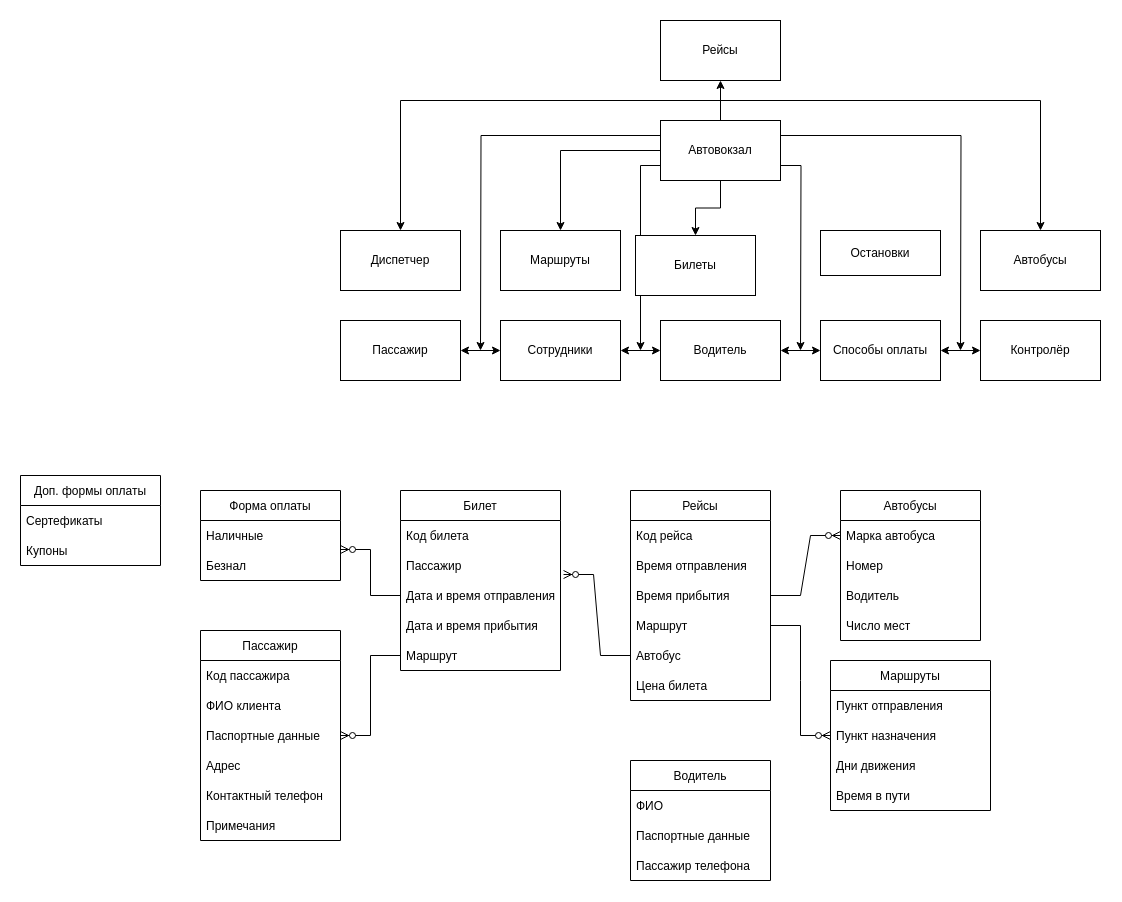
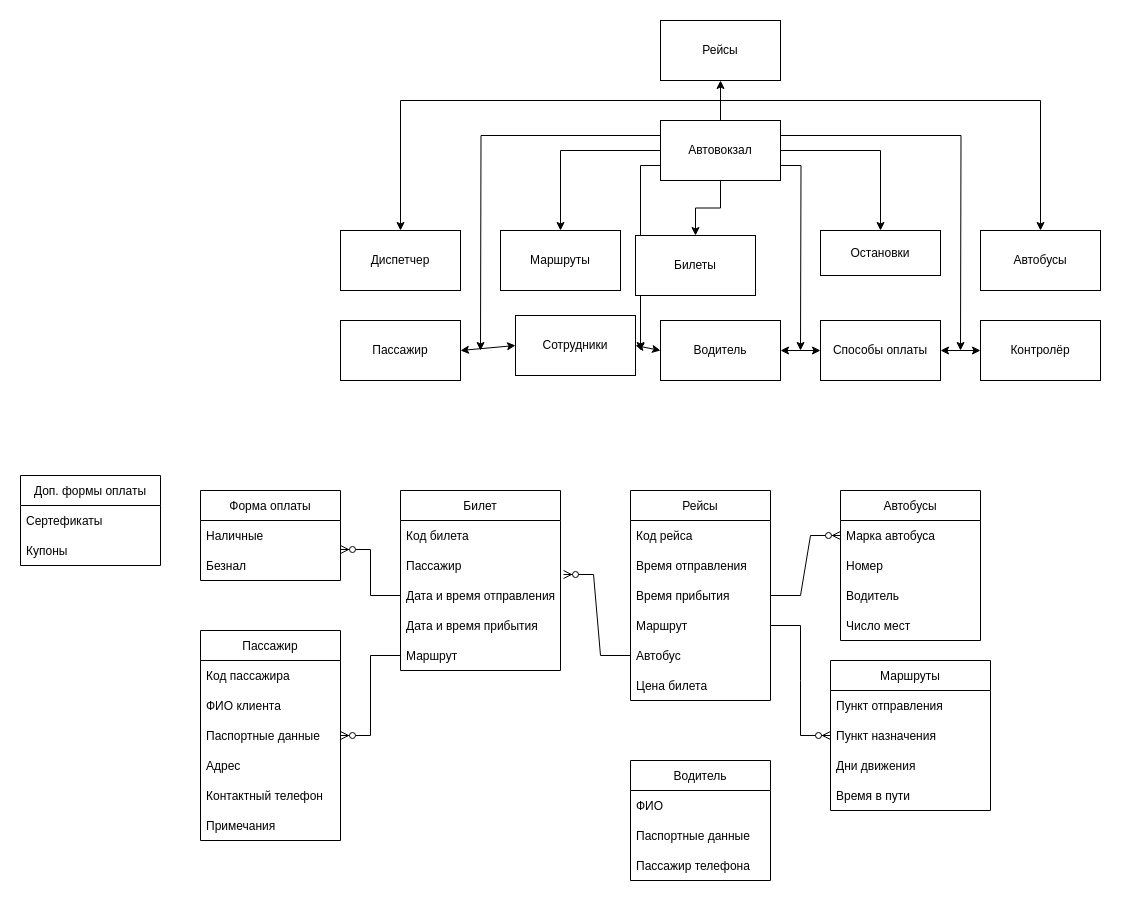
  <mxCell id="0" />
  <mxCell id="1" parent="0" />
  <mxCell id="2" style="edgeStyle=orthogonalEdgeStyle;rounded=0;orthogonalLoop=1;jettySize=auto;html=1;" parent="1" source="12" target="14" edge="1"><mxGeometry relative="1" as="geometry" /></mxCell>
+ <mxCell id="3" style="edgeStyle=orthogonalEdgeStyle;rounded=0;orthogonalLoop=1;jettySize=auto;html=1;exitX=1;exitY=0.5;exitDx=0;exitDy=0;entryX=0.5;entryY=0;entryDx=0;entryDy=0;" parent="1" source="12" target="15" edge="1"><mxGeometry relative="1" as="geometry" /></mxCell>
  <mxCell id="4" style="edgeStyle=orthogonalEdgeStyle;rounded=0;orthogonalLoop=1;jettySize=auto;html=1;exitX=0.5;exitY=0;exitDx=0;exitDy=0;entryX=0.5;entryY=0;entryDx=0;entryDy=0;" parent="1" source="12" target="16" edge="1"><mxGeometry relative="1" as="geometry" /></mxCell>
  <mxCell id="5" style="edgeStyle=orthogonalEdgeStyle;rounded=0;orthogonalLoop=1;jettySize=auto;html=1;exitX=0.5;exitY=0;exitDx=0;exitDy=0;entryX=0.5;entryY=0;entryDx=0;entryDy=0;" parent="1" source="12" target="17" edge="1"><mxGeometry relative="1" as="geometry" /></mxCell>
  <mxCell id="6" style="edgeStyle=orthogonalEdgeStyle;rounded=0;orthogonalLoop=1;jettySize=auto;html=1;exitX=0;exitY=0.25;exitDx=0;exitDy=0;" parent="1" source="12" edge="1"><mxGeometry relative="1" as="geometry"><mxPoint x="480" y="350" as="targetPoint" /></mxGeometry></mxCell>
  <mxCell id="7" style="edgeStyle=orthogonalEdgeStyle;rounded=0;orthogonalLoop=1;jettySize=auto;html=1;exitX=0;exitY=0.75;exitDx=0;exitDy=0;" parent="1" source="12" edge="1"><mxGeometry relative="1" as="geometry"><mxPoint x="640" y="350" as="targetPoint" /></mxGeometry></mxCell>
  <mxCell id="8" style="edgeStyle=orthogonalEdgeStyle;rounded=0;orthogonalLoop=1;jettySize=auto;html=1;exitX=1;exitY=0.75;exitDx=0;exitDy=0;" parent="1" source="12" edge="1"><mxGeometry relative="1" as="geometry"><mxPoint x="800" y="350" as="targetPoint" /></mxGeometry></mxCell>
  <mxCell id="9" style="edgeStyle=orthogonalEdgeStyle;rounded=0;orthogonalLoop=1;jettySize=auto;html=1;exitX=1;exitY=0.25;exitDx=0;exitDy=0;" parent="1" source="12" edge="1"><mxGeometry relative="1" as="geometry"><mxPoint x="960" y="350" as="targetPoint" /></mxGeometry></mxCell>
  <mxCell id="10" style="edgeStyle=orthogonalEdgeStyle;rounded=0;orthogonalLoop=1;jettySize=auto;html=1;exitX=0.5;exitY=0;exitDx=0;exitDy=0;entryX=0.5;entryY=1;entryDx=0;entryDy=0;" parent="1" source="12" target="13" edge="1"><mxGeometry relative="1" as="geometry" /></mxCell>
  <mxCell id="11" style="edgeStyle=orthogonalEdgeStyle;rounded=0;orthogonalLoop=1;jettySize=auto;html=1;exitX=0.5;exitY=1;exitDx=0;exitDy=0;entryX=0.5;entryY=0;entryDx=0;entryDy=0;" parent="1" source="12" target="19" edge="1"><mxGeometry relative="1" as="geometry" /></mxCell>
  <mxCell id="12" value="Автовокзал" style="rounded=0;whiteSpace=wrap;html=1;" parent="1" vertex="1"><mxGeometry x="660" y="120" width="120" height="60" as="geometry" /></mxCell>
  <mxCell id="13" value="Рейсы" style="rounded=0;whiteSpace=wrap;html=1;" parent="1" vertex="1"><mxGeometry x="660" y="20" width="120" height="60" as="geometry" /></mxCell>
  <mxCell id="14" value="Маршруты" style="rounded=0;whiteSpace=wrap;html=1;" parent="1" vertex="1"><mxGeometry x="500" y="230" width="120" height="60" as="geometry" /></mxCell>
  <mxCell id="15" value="Остановки" style="rounded=0;whiteSpace=wrap;html=1;" parent="1" vertex="1"><mxGeometry x="820" y="230" width="120" height="45" as="geometry" /></mxCell>
  <mxCell id="16" value="Диспетчер" style="rounded=0;whiteSpace=wrap;html=1;" parent="1" vertex="1"><mxGeometry x="340" y="230" width="120" height="60" as="geometry" /></mxCell>
  <mxCell id="17" value="Автобусы" style="rounded=0;whiteSpace=wrap;html=1;" parent="1" vertex="1"><mxGeometry x="980" y="230" width="120" height="60" as="geometry" /></mxCell>
  <mxCell id="18" value="Способы оплаты" style="rounded=0;whiteSpace=wrap;html=1;" parent="1" vertex="1"><mxGeometry x="820" y="320" width="120" height="60" as="geometry" /></mxCell>
  <mxCell id="19" value="Билеты" style="rounded=0;whiteSpace=wrap;html=1;" parent="1" vertex="1"><mxGeometry x="635" y="235" width="120" height="60" as="geometry" /></mxCell>
  <mxCell id="20" value="Пассажир" style="rounded=0;whiteSpace=wrap;html=1;" parent="1" vertex="1"><mxGeometry x="340" y="320" width="120" height="60" as="geometry" /></mxCell>
- <mxCell id="21" value="Сотрудники" style="rounded=0;whiteSpace=wrap;html=1;" parent="1" vertex="1"><mxGeometry x="500" y="320" width="120" height="60" as="geometry" /></mxCell>
+ <mxCell id="21" value="Сотрудники" style="rounded=0;whiteSpace=wrap;html=1;" parent="1" vertex="1"><mxGeometry x="515" y="315" width="120" height="60" as="geometry" /></mxCell>
  <mxCell id="22" value="Контролёр" style="rounded=0;whiteSpace=wrap;html=1;" parent="1" vertex="1"><mxGeometry x="980" y="320" width="120" height="60" as="geometry" /></mxCell>
  <mxCell id="23" value="" style="endArrow=classic;startArrow=classic;html=1;rounded=0;exitX=1;exitY=0.5;exitDx=0;exitDy=0;entryX=0;entryY=0.5;entryDx=0;entryDy=0;" parent="1" source="20" target="21" edge="1"><mxGeometry width="50" height="50" relative="1" as="geometry"><mxPoint x="460" y="380" as="sourcePoint" /><mxPoint x="490" y="350" as="targetPoint" /></mxGeometry></mxCell>
  <mxCell id="24" value="" style="endArrow=classic;startArrow=classic;html=1;rounded=0;exitX=1;exitY=0.5;exitDx=0;exitDy=0;entryX=0;entryY=0.5;entryDx=0;entryDy=0;" parent="1" source="18" target="22" edge="1"><mxGeometry width="50" height="50" relative="1" as="geometry"><mxPoint x="940" y="380" as="sourcePoint" /><mxPoint x="990" y="330" as="targetPoint" /></mxGeometry></mxCell>
  <mxCell id="25" value="Маршруты" style="swimlane;fontStyle=0;childLayout=stackLayout;horizontal=1;startSize=30;horizontalStack=0;resizeParent=1;resizeParentMax=0;resizeLast=0;collapsible=1;marginBottom=0;" parent="1" vertex="1"><mxGeometry x="830" y="660" width="160" height="150" as="geometry" /></mxCell>
  <mxCell id="26" value="Пункт отправления" style="text;strokeColor=none;fillColor=none;align=left;verticalAlign=middle;spacingLeft=4;spacingRight=4;overflow=hidden;points=[[0,0.5],[1,0.5]];portConstraint=eastwest;rotatable=0;" parent="25" vertex="1"><mxGeometry y="30" width="160" height="30" as="geometry" /></mxCell>
  <mxCell id="27" value="Пункт назначения" style="text;strokeColor=none;fillColor=none;align=left;verticalAlign=middle;spacingLeft=4;spacingRight=4;overflow=hidden;points=[[0,0.5],[1,0.5]];portConstraint=eastwest;rotatable=0;" parent="25" vertex="1"><mxGeometry y="60" width="160" height="30" as="geometry" /></mxCell>
  <mxCell id="28" value="Дни движения" style="text;strokeColor=none;fillColor=none;align=left;verticalAlign=middle;spacingLeft=4;spacingRight=4;overflow=hidden;points=[[0,0.5],[1,0.5]];portConstraint=eastwest;rotatable=0;" parent="25" vertex="1"><mxGeometry y="90" width="160" height="30" as="geometry" /></mxCell>
  <mxCell id="29" value="Время в пути" style="text;strokeColor=none;fillColor=none;align=left;verticalAlign=middle;spacingLeft=4;spacingRight=4;overflow=hidden;points=[[0,0.5],[1,0.5]];portConstraint=eastwest;rotatable=0;" parent="25" vertex="1"><mxGeometry y="120" width="160" height="30" as="geometry" /></mxCell>
  <mxCell id="30" value="Рейсы" style="swimlane;fontStyle=0;childLayout=stackLayout;horizontal=1;startSize=30;horizontalStack=0;resizeParent=1;resizeParentMax=0;resizeLast=0;collapsible=1;marginBottom=0;" parent="1" vertex="1"><mxGeometry x="630" y="490" width="140" height="210" as="geometry" /></mxCell>
  <mxCell id="31" value="Код рейса" style="text;strokeColor=none;fillColor=none;align=left;verticalAlign=middle;spacingLeft=4;spacingRight=4;overflow=hidden;points=[[0,0.5],[1,0.5]];portConstraint=eastwest;rotatable=0;" parent="30" vertex="1"><mxGeometry y="30" width="140" height="30" as="geometry" /></mxCell>
  <mxCell id="32" value="Время отправления" style="text;strokeColor=none;fillColor=none;align=left;verticalAlign=middle;spacingLeft=4;spacingRight=4;overflow=hidden;points=[[0,0.5],[1,0.5]];portConstraint=eastwest;rotatable=0;" parent="30" vertex="1"><mxGeometry y="60" width="140" height="30" as="geometry" /></mxCell>
  <mxCell id="33" value="Время прибытия" style="text;strokeColor=none;fillColor=none;align=left;verticalAlign=middle;spacingLeft=4;spacingRight=4;overflow=hidden;points=[[0,0.5],[1,0.5]];portConstraint=eastwest;rotatable=0;" parent="30" vertex="1"><mxGeometry y="90" width="140" height="30" as="geometry" /></mxCell>
  <mxCell id="34" value="Маршрут" style="text;strokeColor=none;fillColor=none;align=left;verticalAlign=middle;spacingLeft=4;spacingRight=4;overflow=hidden;points=[[0,0.5],[1,0.5]];portConstraint=eastwest;rotatable=0;" parent="30" vertex="1"><mxGeometry y="120" width="140" height="30" as="geometry" /></mxCell>
  <mxCell id="35" value="Автобус" style="text;strokeColor=none;fillColor=none;align=left;verticalAlign=middle;spacingLeft=4;spacingRight=4;overflow=hidden;points=[[0,0.5],[1,0.5]];portConstraint=eastwest;rotatable=0;" parent="30" vertex="1"><mxGeometry y="150" width="140" height="30" as="geometry" /></mxCell>
  <mxCell id="36" value="Цена билета" style="text;strokeColor=none;fillColor=none;align=left;verticalAlign=middle;spacingLeft=4;spacingRight=4;overflow=hidden;points=[[0,0.5],[1,0.5]];portConstraint=eastwest;rotatable=0;" parent="30" vertex="1"><mxGeometry y="180" width="140" height="30" as="geometry" /></mxCell>
  <mxCell id="37" value="Автобусы" style="swimlane;fontStyle=0;childLayout=stackLayout;horizontal=1;startSize=30;horizontalStack=0;resizeParent=1;resizeParentMax=0;resizeLast=0;collapsible=1;marginBottom=0;" parent="1" vertex="1"><mxGeometry x="840" y="490" width="140" height="150" as="geometry" /></mxCell>
  <mxCell id="38" value="Марка автобуса" style="text;strokeColor=none;fillColor=none;align=left;verticalAlign=middle;spacingLeft=4;spacingRight=4;overflow=hidden;points=[[0,0.5],[1,0.5]];portConstraint=eastwest;rotatable=0;" parent="37" vertex="1"><mxGeometry y="30" width="140" height="30" as="geometry" /></mxCell>
  <mxCell id="39" value="Номер" style="text;strokeColor=none;fillColor=none;align=left;verticalAlign=middle;spacingLeft=4;spacingRight=4;overflow=hidden;points=[[0,0.5],[1,0.5]];portConstraint=eastwest;rotatable=0;" parent="37" vertex="1"><mxGeometry y="60" width="140" height="30" as="geometry" /></mxCell>
  <mxCell id="40" value="Водитель" style="text;strokeColor=none;fillColor=none;align=left;verticalAlign=middle;spacingLeft=4;spacingRight=4;overflow=hidden;points=[[0,0.5],[1,0.5]];portConstraint=eastwest;rotatable=0;" parent="37" vertex="1"><mxGeometry y="90" width="140" height="30" as="geometry" /></mxCell>
  <mxCell id="41" value="Число мест" style="text;strokeColor=none;fillColor=none;align=left;verticalAlign=middle;spacingLeft=4;spacingRight=4;overflow=hidden;points=[[0,0.5],[1,0.5]];portConstraint=eastwest;rotatable=0;" parent="37" vertex="1"><mxGeometry y="120" width="140" height="30" as="geometry" /></mxCell>
  <mxCell id="42" value="Билет" style="swimlane;fontStyle=0;childLayout=stackLayout;horizontal=1;startSize=30;horizontalStack=0;resizeParent=1;resizeParentMax=0;resizeLast=0;collapsible=1;marginBottom=0;" parent="1" vertex="1"><mxGeometry x="400" y="490" width="160" height="180" as="geometry" /></mxCell>
  <mxCell id="43" value="Код билета" style="text;strokeColor=none;fillColor=none;align=left;verticalAlign=middle;spacingLeft=4;spacingRight=4;overflow=hidden;points=[[0,0.5],[1,0.5]];portConstraint=eastwest;rotatable=0;" parent="42" vertex="1"><mxGeometry y="30" width="160" height="30" as="geometry" /></mxCell>
  <mxCell id="44" value="Пассажир " style="text;strokeColor=none;fillColor=none;align=left;verticalAlign=middle;spacingLeft=4;spacingRight=4;overflow=hidden;points=[[0,0.5],[1,0.5]];portConstraint=eastwest;rotatable=0;" parent="42" vertex="1"><mxGeometry y="60" width="160" height="30" as="geometry" /></mxCell>
  <mxCell id="45" value="Дата и время отправления" style="text;strokeColor=none;fillColor=none;align=left;verticalAlign=middle;spacingLeft=4;spacingRight=4;overflow=hidden;points=[[0,0.5],[1,0.5]];portConstraint=eastwest;rotatable=0;" parent="42" vertex="1"><mxGeometry y="90" width="160" height="30" as="geometry" /></mxCell>
  <mxCell id="46" value="Дата и время прибытия" style="text;strokeColor=none;fillColor=none;align=left;verticalAlign=middle;spacingLeft=4;spacingRight=4;overflow=hidden;points=[[0,0.5],[1,0.5]];portConstraint=eastwest;rotatable=0;" parent="42" vertex="1"><mxGeometry y="120" width="160" height="30" as="geometry" /></mxCell>
  <mxCell id="47" value="Маршрут" style="text;strokeColor=none;fillColor=none;align=left;verticalAlign=middle;spacingLeft=4;spacingRight=4;overflow=hidden;points=[[0,0.5],[1,0.5]];portConstraint=eastwest;rotatable=0;" parent="42" vertex="1"><mxGeometry y="150" width="160" height="30" as="geometry" /></mxCell>
  <mxCell id="48" value="Пассажир" style="swimlane;fontStyle=0;childLayout=stackLayout;horizontal=1;startSize=30;horizontalStack=0;resizeParent=1;resizeParentMax=0;resizeLast=0;collapsible=1;marginBottom=0;" parent="1" vertex="1"><mxGeometry x="200" y="630" width="140" height="210" as="geometry" /></mxCell>
  <mxCell id="49" value="Код пассажира" style="text;strokeColor=none;fillColor=none;align=left;verticalAlign=middle;spacingLeft=4;spacingRight=4;overflow=hidden;points=[[0,0.5],[1,0.5]];portConstraint=eastwest;rotatable=0;" parent="48" vertex="1"><mxGeometry y="30" width="140" height="30" as="geometry" /></mxCell>
  <mxCell id="50" value="ФИО клиента" style="text;strokeColor=none;fillColor=none;align=left;verticalAlign=middle;spacingLeft=4;spacingRight=4;overflow=hidden;points=[[0,0.5],[1,0.5]];portConstraint=eastwest;rotatable=0;" parent="48" vertex="1"><mxGeometry y="60" width="140" height="30" as="geometry" /></mxCell>
  <mxCell id="51" value="Паспортные данные" style="text;strokeColor=none;fillColor=none;align=left;verticalAlign=middle;spacingLeft=4;spacingRight=4;overflow=hidden;points=[[0,0.5],[1,0.5]];portConstraint=eastwest;rotatable=0;" parent="48" vertex="1"><mxGeometry y="90" width="140" height="30" as="geometry" /></mxCell>
  <mxCell id="52" value="Адрес" style="text;strokeColor=none;fillColor=none;align=left;verticalAlign=middle;spacingLeft=4;spacingRight=4;overflow=hidden;points=[[0,0.5],[1,0.5]];portConstraint=eastwest;rotatable=0;" parent="48" vertex="1"><mxGeometry y="120" width="140" height="30" as="geometry" /></mxCell>
  <mxCell id="53" value="Контактный телефон" style="text;strokeColor=none;fillColor=none;align=left;verticalAlign=middle;spacingLeft=4;spacingRight=4;overflow=hidden;points=[[0,0.5],[1,0.5]];portConstraint=eastwest;rotatable=0;" parent="48" vertex="1"><mxGeometry y="150" width="140" height="30" as="geometry" /></mxCell>
  <mxCell id="54" value="Примечания" style="text;strokeColor=none;fillColor=none;align=left;verticalAlign=middle;spacingLeft=4;spacingRight=4;overflow=hidden;points=[[0,0.5],[1,0.5]];portConstraint=eastwest;rotatable=0;" parent="48" vertex="1"><mxGeometry y="180" width="140" height="30" as="geometry" /></mxCell>
  <mxCell id="55" value="Форма оплаты" style="swimlane;fontStyle=0;childLayout=stackLayout;horizontal=1;startSize=30;horizontalStack=0;resizeParent=1;resizeParentMax=0;resizeLast=0;collapsible=1;marginBottom=0;" parent="1" vertex="1"><mxGeometry x="200" y="490" width="140" height="90" as="geometry" /></mxCell>
  <mxCell id="56" value="Наличные" style="text;strokeColor=none;fillColor=none;align=left;verticalAlign=middle;spacingLeft=4;spacingRight=4;overflow=hidden;points=[[0,0.5],[1,0.5]];portConstraint=eastwest;rotatable=0;" parent="55" vertex="1"><mxGeometry y="30" width="140" height="30" as="geometry" /></mxCell>
  <mxCell id="57" value="Безнал" style="text;strokeColor=none;fillColor=none;align=left;verticalAlign=middle;spacingLeft=4;spacingRight=4;overflow=hidden;points=[[0,0.5],[1,0.5]];portConstraint=eastwest;rotatable=0;" parent="55" vertex="1"><mxGeometry y="60" width="140" height="30" as="geometry" /></mxCell>
  <mxCell id="58" value="Водитель" style="rounded=0;whiteSpace=wrap;html=1;" parent="1" vertex="1"><mxGeometry x="660" y="320" width="120" height="60" as="geometry" /></mxCell>
  <mxCell id="59" value="" style="endArrow=classic;startArrow=classic;html=1;rounded=0;exitX=1;exitY=0.5;exitDx=0;exitDy=0;entryX=0;entryY=0.5;entryDx=0;entryDy=0;" parent="1" source="21" target="58" edge="1"><mxGeometry width="50" height="50" relative="1" as="geometry"><mxPoint x="620" y="380" as="sourcePoint" /><mxPoint x="670" y="330" as="targetPoint" /></mxGeometry></mxCell>
  <mxCell id="60" value="" style="endArrow=classic;startArrow=classic;html=1;rounded=0;exitX=1;exitY=0.5;exitDx=0;exitDy=0;entryX=0;entryY=0.5;entryDx=0;entryDy=0;" parent="1" source="58" target="18" edge="1"><mxGeometry width="50" height="50" relative="1" as="geometry"><mxPoint x="780" y="380" as="sourcePoint" /><mxPoint x="830" y="330" as="targetPoint" /></mxGeometry></mxCell>
  <mxCell id="61" value="Водитель" style="swimlane;fontStyle=0;childLayout=stackLayout;horizontal=1;startSize=30;horizontalStack=0;resizeParent=1;resizeParentMax=0;resizeLast=0;collapsible=1;marginBottom=0;" parent="1" vertex="1"><mxGeometry x="630" y="760" width="140" height="120" as="geometry" /></mxCell>
  <mxCell id="62" value="ФИО" style="text;strokeColor=none;fillColor=none;align=left;verticalAlign=middle;spacingLeft=4;spacingRight=4;overflow=hidden;points=[[0,0.5],[1,0.5]];portConstraint=eastwest;rotatable=0;" parent="61" vertex="1"><mxGeometry y="30" width="140" height="30" as="geometry" /></mxCell>
  <mxCell id="63" value="Паспортные данные" style="text;strokeColor=none;fillColor=none;align=left;verticalAlign=middle;spacingLeft=4;spacingRight=4;overflow=hidden;points=[[0,0.5],[1,0.5]];portConstraint=eastwest;rotatable=0;" parent="61" vertex="1"><mxGeometry y="60" width="140" height="30" as="geometry" /></mxCell>
  <mxCell id="64" value="Пассажир телефона" style="text;strokeColor=none;fillColor=none;align=left;verticalAlign=middle;spacingLeft=4;spacingRight=4;overflow=hidden;points=[[0,0.5],[1,0.5]];portConstraint=eastwest;rotatable=0;" vertex="1" parent="61"><mxGeometry y="90" width="140" height="30" as="geometry" /></mxCell>
  <mxCell id="65" value="" style="edgeStyle=entityRelationEdgeStyle;fontSize=12;html=1;endArrow=ERzeroToMany;endFill=1;rounded=0;exitX=0;exitY=0.5;exitDx=0;exitDy=0;entryX=1.019;entryY=0.8;entryDx=0;entryDy=0;entryPerimeter=0;" parent="1" source="35" target="44" edge="1"><mxGeometry width="100" height="100" relative="1" as="geometry"><mxPoint x="570" y="690" as="sourcePoint" /><mxPoint x="670" y="590" as="targetPoint" /></mxGeometry></mxCell>
  <mxCell id="66" value="" style="edgeStyle=entityRelationEdgeStyle;fontSize=12;html=1;endArrow=ERzeroToMany;endFill=1;rounded=0;exitX=0;exitY=0.5;exitDx=0;exitDy=0;entryX=1;entryY=0.5;entryDx=0;entryDy=0;" parent="1" source="47" target="51" edge="1"><mxGeometry width="100" height="100" relative="1" as="geometry"><mxPoint x="340" y="820" as="sourcePoint" /><mxPoint x="440" y="720" as="targetPoint" /></mxGeometry></mxCell>
  <mxCell id="67" value="" style="edgeStyle=entityRelationEdgeStyle;fontSize=12;html=1;endArrow=ERzeroToMany;endFill=1;rounded=0;exitX=0;exitY=0.5;exitDx=0;exitDy=0;entryX=1;entryY=0.967;entryDx=0;entryDy=0;entryPerimeter=0;" parent="1" source="45" target="56" edge="1"><mxGeometry width="100" height="100" relative="1" as="geometry"><mxPoint x="340" y="640" as="sourcePoint" /><mxPoint x="440" y="540" as="targetPoint" /></mxGeometry></mxCell>
  <mxCell id="68" value="" style="edgeStyle=entityRelationEdgeStyle;fontSize=12;html=1;endArrow=ERzeroToMany;endFill=1;rounded=0;entryX=0;entryY=0.5;entryDx=0;entryDy=0;exitX=1;exitY=0.5;exitDx=0;exitDy=0;" parent="1" source="33" target="38" edge="1"><mxGeometry width="100" height="100" relative="1" as="geometry"><mxPoint x="770" y="630" as="sourcePoint" /><mxPoint x="870" y="530" as="targetPoint" /></mxGeometry></mxCell>
  <mxCell id="69" value="" style="edgeStyle=entityRelationEdgeStyle;fontSize=12;html=1;endArrow=ERzeroToMany;endFill=1;rounded=0;exitX=1;exitY=0.5;exitDx=0;exitDy=0;entryX=0;entryY=0.5;entryDx=0;entryDy=0;" parent="1" source="34" target="27" edge="1"><mxGeometry width="100" height="100" relative="1" as="geometry"><mxPoint x="770" y="700" as="sourcePoint" /><mxPoint x="870" y="600" as="targetPoint" /></mxGeometry></mxCell>
  <mxCell id="70" value="Доп. формы оплаты" style="swimlane;fontStyle=0;childLayout=stackLayout;horizontal=1;startSize=30;horizontalStack=0;resizeParent=1;resizeParentMax=0;resizeLast=0;collapsible=1;marginBottom=0;" vertex="1" parent="1"><mxGeometry x="20" y="475" width="140" height="90" as="geometry" /></mxCell>
  <mxCell id="71" value="Сертефикаты" style="text;strokeColor=none;fillColor=none;align=left;verticalAlign=middle;spacingLeft=4;spacingRight=4;overflow=hidden;points=[[0,0.5],[1,0.5]];portConstraint=eastwest;rotatable=0;" vertex="1" parent="70"><mxGeometry y="30" width="140" height="30" as="geometry" /></mxCell>
  <mxCell id="72" value="Купоны" style="text;strokeColor=none;fillColor=none;align=left;verticalAlign=middle;spacingLeft=4;spacingRight=4;overflow=hidden;points=[[0,0.5],[1,0.5]];portConstraint=eastwest;rotatable=0;" vertex="1" parent="70"><mxGeometry y="60" width="140" height="30" as="geometry" /></mxCell>
